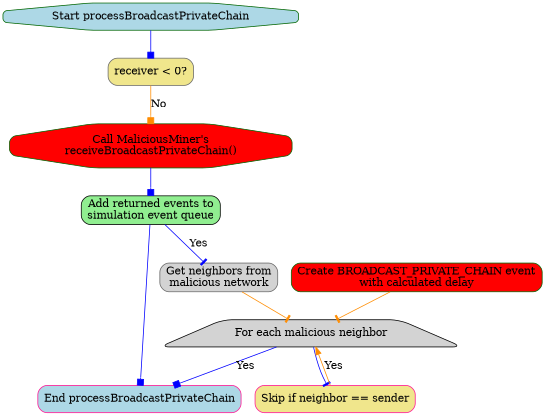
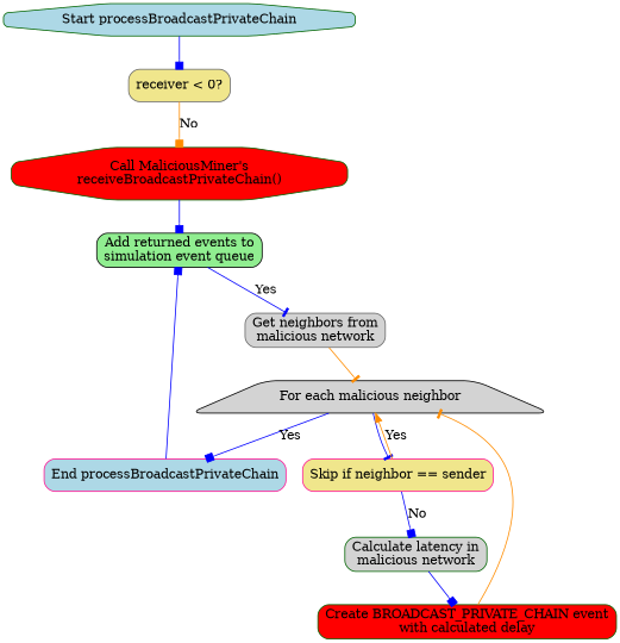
  digraph {
    fontname="DejaVu Serif"
    rankdir=TB
    node [color=darkgreen fillcolor=lightgrey fontname="DejaVu Serif" shape=box style="filled,rounded"]
    edge [arrowhead=box color=blue fontname="DejaVu Serif"]
    n1 [fillcolor=lightblue label="Start processBroadcastPrivateChain" shape=octagon]
    n2 [color=gray40 fillcolor=khaki label="receiver < 0?"]
    n3 [fillcolor=red label="Call MaliciousMiner's\nreceiveBroadcastPrivateChain()" shape=octagon]
    n4 [color=deeppink fillcolor=lightblue label="End processBroadcastPrivateChain"]
    n5 [color=gray40 label="Get neighbors from\nmalicious network"]
    n6 [color=black label="For each malicious neighbor" shape=trapezium]
    n7 [color=black fillcolor=lightgreen label="Add returned events to\nsimulation event queue"]
    n8 [color=deeppink fillcolor=khaki label="Skip if neighbor == sender"]
+   n9 [label="Calculate latency in\nmalicious network"]
    n10 [fillcolor=red label="Create BROADCAST_PRIVATE_CHAIN event\nwith calculated delay"]
    n1 -> n2
    n2 -> n3 [color=darkorange label=No]
    n3 -> n7
    n5 -> n6 [arrowhead=tee color=darkorange]
    n6 -> n4 [label=Yes]
    n6 -> n8 [arrowhead=tee]
-   n7 -> n4
+   n4 -> n7
    n7 -> n5 [arrowhead=tee label=Yes]
    n8 -> n6 [arrowhead=normal color=darkorange label=Yes]
+   n8 -> n9 [label=No]
+   n9 -> n10
    n10 -> n6 [arrowhead=tee color=darkorange]
  }
